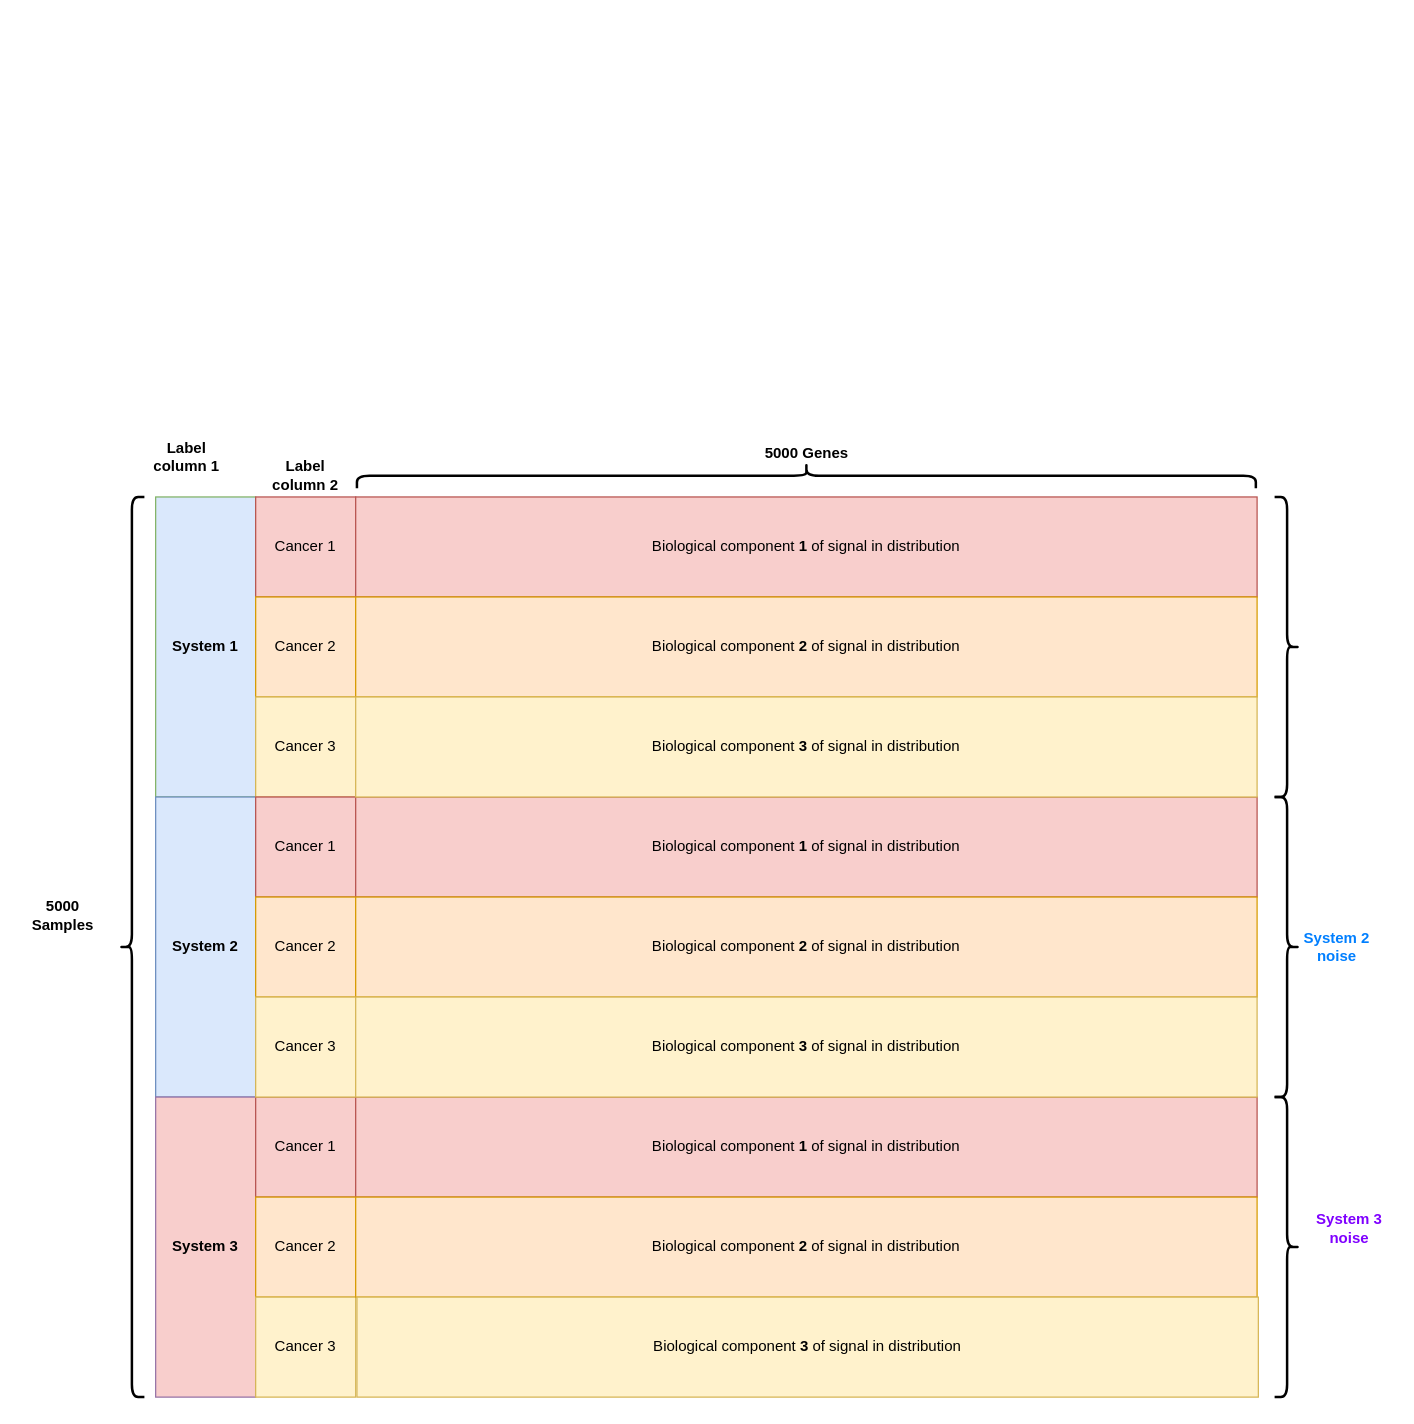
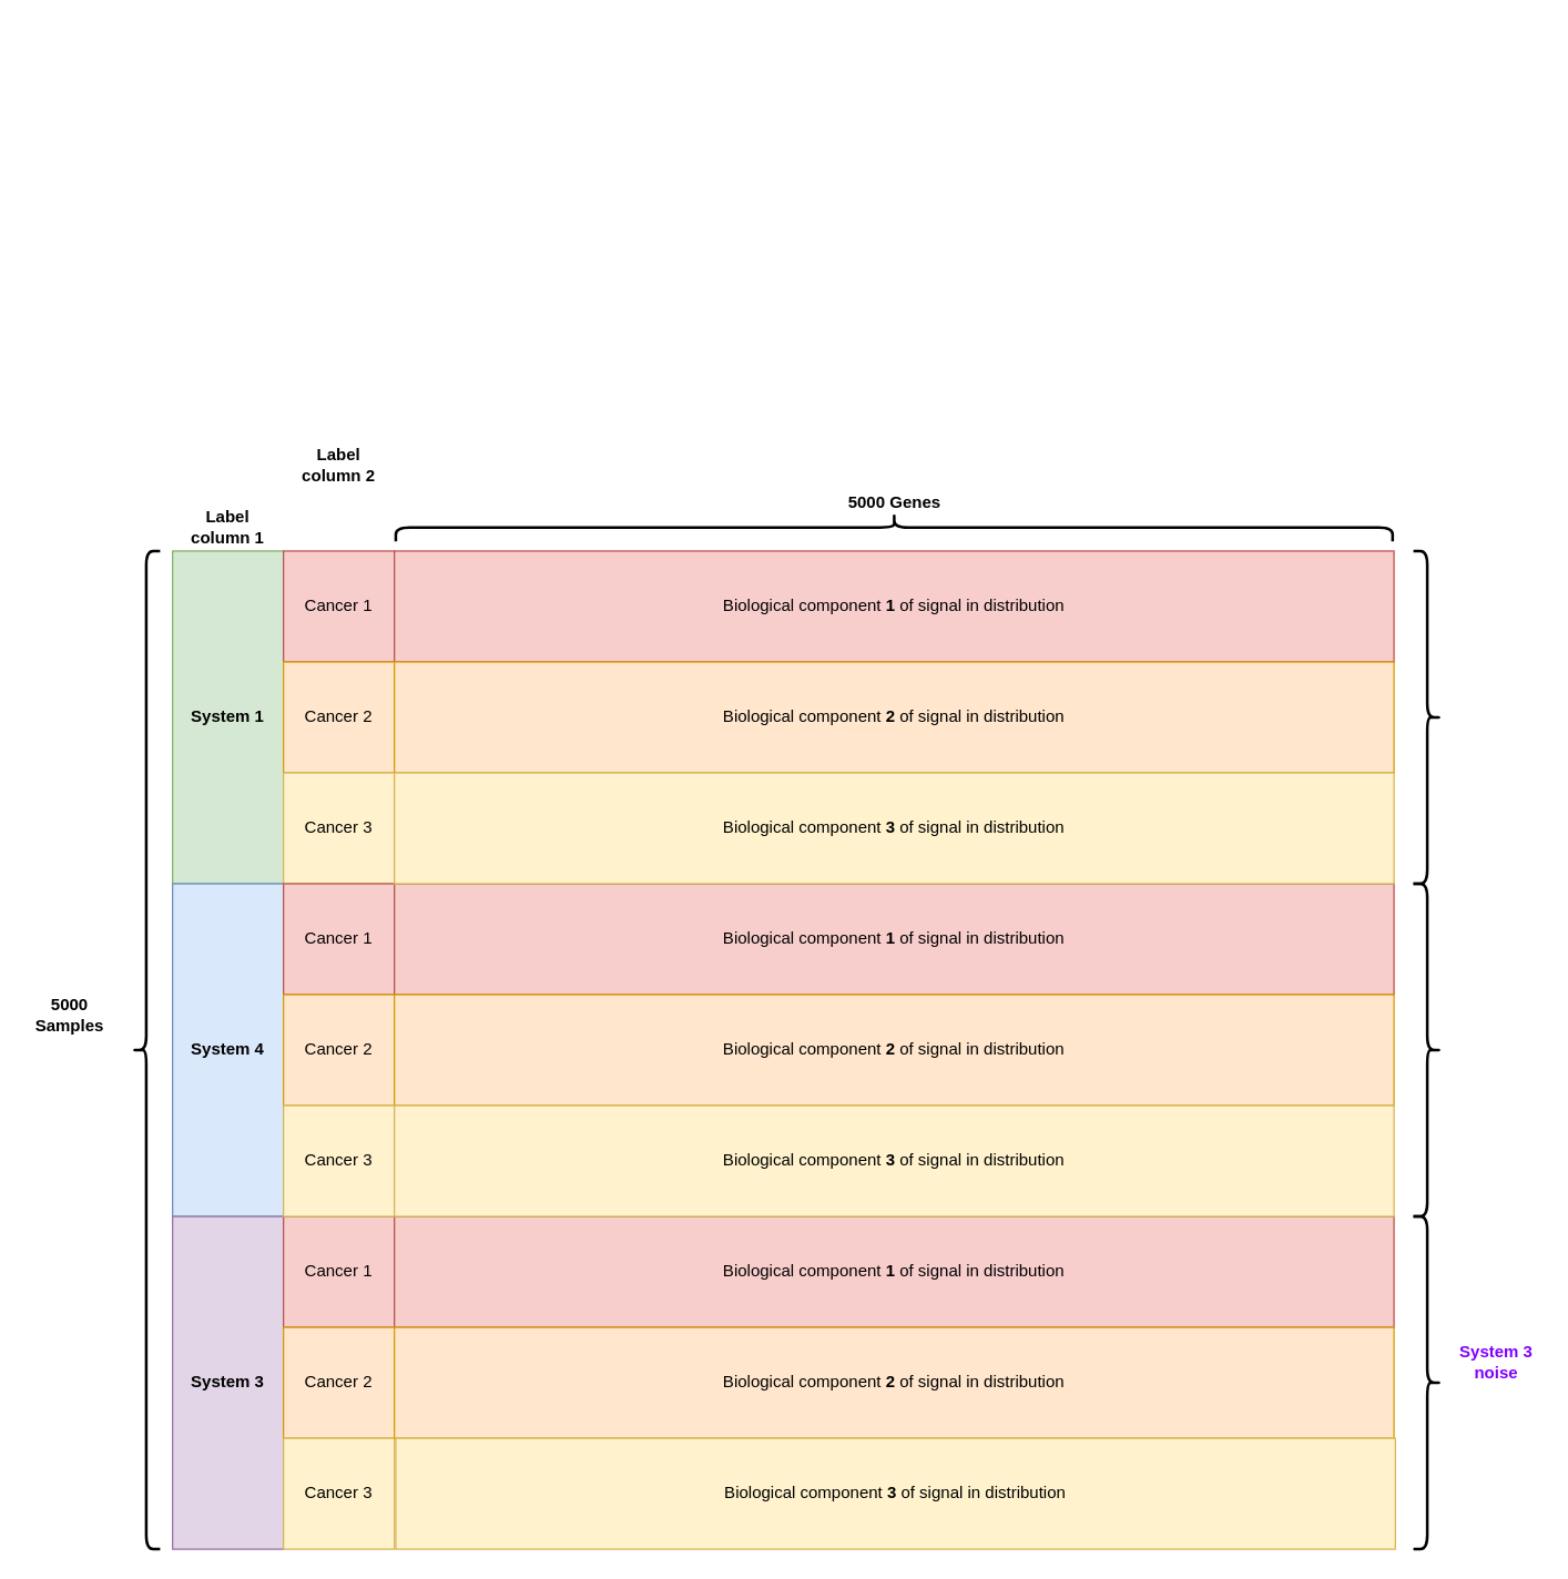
  <mxCell id="0" />
  <mxCell id="1" parent="0" />
- <mxCell id="2" value="&lt;b&gt;System 1&lt;/b&gt;" style="rounded=0;whiteSpace=wrap;html=1;fillColor=#dae8fc;strokeColor=#82b366;" parent="1" vertex="1"><mxGeometry x="124" y="397" width="80" height="240" as="geometry" /></mxCell>
- <mxCell id="3" value="&lt;b&gt;System 2&lt;/b&gt;" style="rounded=0;whiteSpace=wrap;html=1;fillColor=#dae8fc;strokeColor=#6c8ebf;" parent="1" vertex="1"><mxGeometry x="124" y="637" width="80" height="240" as="geometry" /></mxCell>
- <mxCell id="4" value="&lt;b&gt;System 3&lt;/b&gt;" style="rounded=0;whiteSpace=wrap;html=1;fillColor=#f8cecc;strokeColor=#9673a6;" parent="1" vertex="1"><mxGeometry x="124" y="877" width="80" height="240" as="geometry" /></mxCell>
+ <mxCell id="2" value="&lt;b&gt;System 1&lt;/b&gt;" style="rounded=0;whiteSpace=wrap;html=1;fillColor=#d5e8d4;strokeColor=#82b366;" parent="1" vertex="1"><mxGeometry x="124" y="397" width="80" height="240" as="geometry" /></mxCell>
+ <mxCell id="3" value="&lt;b&gt;System 4&lt;/b&gt;" style="rounded=0;whiteSpace=wrap;html=1;fillColor=#dae8fc;strokeColor=#6c8ebf;" parent="1" vertex="1"><mxGeometry x="124" y="637" width="80" height="240" as="geometry" /></mxCell>
+ <mxCell id="4" value="&lt;b&gt;System 3&lt;/b&gt;" style="rounded=0;whiteSpace=wrap;html=1;fillColor=#e1d5e7;strokeColor=#9673a6;" parent="1" vertex="1"><mxGeometry x="124" y="877" width="80" height="240" as="geometry" /></mxCell>
  <mxCell id="5" value="Cancer 1" style="rounded=0;whiteSpace=wrap;html=1;fillColor=#f8cecc;strokeColor=#b85450;" parent="1" vertex="1"><mxGeometry x="204" y="397" width="80" height="80" as="geometry" /></mxCell>
  <mxCell id="6" value="Cancer 2" style="rounded=0;whiteSpace=wrap;html=1;fillColor=#ffe6cc;strokeColor=#d79b00;" parent="1" vertex="1"><mxGeometry x="204" y="477" width="80" height="80" as="geometry" /></mxCell>
  <mxCell id="7" value="Cancer 3" style="rounded=0;whiteSpace=wrap;html=1;fillColor=#fff2cc;strokeColor=#d6b656;" parent="1" vertex="1"><mxGeometry x="204" y="557" width="80" height="80" as="geometry" /></mxCell>
  <mxCell id="8" value="Cancer 1" style="rounded=0;whiteSpace=wrap;html=1;fillColor=#f8cecc;strokeColor=#b85450;" parent="1" vertex="1"><mxGeometry x="204" y="877" width="80" height="80" as="geometry" /></mxCell>
  <mxCell id="9" value="Cancer 2" style="rounded=0;whiteSpace=wrap;html=1;fillColor=#ffe6cc;strokeColor=#d79b00;" parent="1" vertex="1"><mxGeometry x="204" y="957" width="80" height="80" as="geometry" /></mxCell>
  <mxCell id="10" value="Cancer 3" style="rounded=0;whiteSpace=wrap;html=1;fillColor=#fff2cc;strokeColor=#d6b656;" parent="1" vertex="1"><mxGeometry x="204" y="1037" width="80" height="80" as="geometry" /></mxCell>
  <mxCell id="11" value="Cancer 1" style="rounded=0;whiteSpace=wrap;html=1;fillColor=#f8cecc;strokeColor=#b85450;" parent="1" vertex="1"><mxGeometry x="204" y="637" width="80" height="80" as="geometry" /></mxCell>
  <mxCell id="12" value="Cancer 2" style="rounded=0;whiteSpace=wrap;html=1;fillColor=#ffe6cc;strokeColor=#d79b00;" parent="1" vertex="1"><mxGeometry x="204" y="717" width="80" height="80" as="geometry" /></mxCell>
  <mxCell id="13" value="Cancer 3" style="rounded=0;whiteSpace=wrap;html=1;fillColor=#fff2cc;strokeColor=#d6b656;" parent="1" vertex="1"><mxGeometry x="204" y="797" width="80" height="80" as="geometry" /></mxCell>
  <mxCell id="14" value="Biological component &lt;b&gt;1&lt;/b&gt; of signal in distribution" style="rounded=0;whiteSpace=wrap;html=1;fillColor=#f8cecc;strokeColor=#b85450;" parent="1" vertex="1"><mxGeometry x="284" y="397" width="721" height="80" as="geometry" /></mxCell>
  <mxCell id="15" value="" style="shape=curlyBracket;whiteSpace=wrap;html=1;rounded=1;labelPosition=left;verticalLabelPosition=middle;align=right;verticalAlign=middle;rotation=0;strokeWidth=2;" parent="1" vertex="1"><mxGeometry x="95" y="397" width="20" height="720" as="geometry" /></mxCell>
  <mxCell id="16" value="&lt;b&gt;5000 Genes&lt;/b&gt;" style="text;html=1;strokeColor=none;fillColor=none;align=center;verticalAlign=middle;whiteSpace=wrap;rounded=0;" parent="1" vertex="1"><mxGeometry x="584.5" y="347" width="120" height="30" as="geometry" /></mxCell>
  <mxCell id="17" value="" style="shape=curlyBracket;whiteSpace=wrap;html=1;rounded=1;labelPosition=left;verticalLabelPosition=middle;align=right;verticalAlign=middle;rotation=90;strokeWidth=2;" parent="1" vertex="1"><mxGeometry x="634.5" y="20.5" width="20" height="719" as="geometry" /></mxCell>
  <mxCell id="18" value="&lt;b&gt;5000 Samples&lt;/b&gt;" style="text;html=1;strokeColor=none;fillColor=none;align=center;verticalAlign=middle;whiteSpace=wrap;rounded=0;" parent="1" vertex="1"><mxGeometry x="20" y="717" width="60" height="30" as="geometry" /></mxCell>
  <mxCell id="19" style="edgeStyle=orthogonalEdgeStyle;rounded=0;orthogonalLoop=1;jettySize=auto;html=1;exitX=0.5;exitY=1;exitDx=0;exitDy=0;" parent="1" source="14" target="14" edge="1"><mxGeometry relative="1" as="geometry" /></mxCell>
  <mxCell id="20" value="Biological component &lt;b&gt;1&lt;/b&gt; of signal in distribution" style="rounded=0;whiteSpace=wrap;html=1;fillColor=#f8cecc;strokeColor=#b85450;" parent="1" vertex="1"><mxGeometry x="284" y="877" width="721" height="80" as="geometry" /></mxCell>
  <mxCell id="21" value="Biological component &lt;b&gt;1&lt;/b&gt; of signal in distribution" style="rounded=0;whiteSpace=wrap;html=1;fillColor=#f8cecc;strokeColor=#b85450;" parent="1" vertex="1"><mxGeometry x="284" y="637" width="721" height="80" as="geometry" /></mxCell>
  <mxCell id="22" value="Biological component &lt;b&gt;2&lt;/b&gt; of signal in distribution" style="rounded=0;whiteSpace=wrap;html=1;fillColor=#ffe6cc;strokeColor=#d79b00;" parent="1" vertex="1"><mxGeometry x="284" y="477" width="721" height="80" as="geometry" /></mxCell>
  <mxCell id="23" value="Biological component &lt;b&gt;3&lt;/b&gt;&amp;nbsp;of signal in distribution" style="rounded=0;whiteSpace=wrap;html=1;fillColor=#fff2cc;strokeColor=#d6b656;" parent="1" vertex="1"><mxGeometry x="284" y="557" width="721" height="80" as="geometry" /></mxCell>
  <mxCell id="24" value="Biological component &lt;b&gt;2&lt;/b&gt; of signal in distribution" style="rounded=0;whiteSpace=wrap;html=1;fillColor=#ffe6cc;strokeColor=#d79b00;" parent="1" vertex="1"><mxGeometry x="284" y="717" width="721" height="80" as="geometry" /></mxCell>
  <mxCell id="25" value="Biological component &lt;b&gt;2&lt;/b&gt; of signal in distribution" style="rounded=0;whiteSpace=wrap;html=1;fillColor=#ffe6cc;strokeColor=#d79b00;" parent="1" vertex="1"><mxGeometry x="284" y="957" width="721" height="80" as="geometry" /></mxCell>
  <mxCell id="26" value="Biological component &lt;b&gt;3&lt;/b&gt;&amp;nbsp;of signal in distribution" style="rounded=0;whiteSpace=wrap;html=1;fillColor=#fff2cc;strokeColor=#d6b656;" parent="1" vertex="1"><mxGeometry x="285" y="1037" width="721" height="80" as="geometry" /></mxCell>
  <mxCell id="27" value="Biological component &lt;b&gt;3&lt;/b&gt;&amp;nbsp;of signal in distribution" style="rounded=0;whiteSpace=wrap;html=1;fillColor=#fff2cc;strokeColor=#d6b656;" parent="1" vertex="1"><mxGeometry x="284" y="797" width="721" height="80" as="geometry" /></mxCell>
  <mxCell id="28" value="" style="shape=curlyBracket;whiteSpace=wrap;html=1;rounded=1;flipH=1;labelPosition=right;verticalLabelPosition=middle;align=left;verticalAlign=middle;strokeWidth=2;" parent="1" vertex="1"><mxGeometry x="1019" y="397" width="20" height="240" as="geometry" /></mxCell>
  <mxCell id="29" value="" style="shape=curlyBracket;whiteSpace=wrap;html=1;rounded=1;flipH=1;labelPosition=right;verticalLabelPosition=middle;align=left;verticalAlign=middle;strokeWidth=2;" parent="1" vertex="1"><mxGeometry x="1019" y="877" width="20" height="240" as="geometry" /></mxCell>
  <mxCell id="30" value="" style="shape=curlyBracket;whiteSpace=wrap;html=1;rounded=1;flipH=1;labelPosition=right;verticalLabelPosition=middle;align=left;verticalAlign=middle;strokeWidth=2;" parent="1" vertex="1"><mxGeometry x="1019" y="637" width="20" height="240" as="geometry" /></mxCell>
  <mxCell id="31" value="&lt;b&gt;&lt;font color=&quot;#7f00ff&quot;&gt;System 3 noise&lt;/font&gt;&lt;/b&gt;" style="text;html=1;strokeColor=none;fillColor=none;align=center;verticalAlign=middle;whiteSpace=wrap;rounded=0;" parent="1" vertex="1"><mxGeometry x="1049" y="967" width="60" height="30" as="geometry" /></mxCell>
- <mxCell id="32" value="&lt;font color=&quot;#007fff&quot;&gt;&lt;b&gt;System 2 noise&lt;/b&gt;&lt;/font&gt;" style="text;html=1;strokeColor=none;fillColor=none;align=center;verticalAlign=middle;whiteSpace=wrap;rounded=0;fontColor=#009900;" parent="1" vertex="1"><mxGeometry x="1039" y="742" width="60" height="30" as="geometry" /></mxCell>
- <mxCell id="33" value="&lt;b style=&quot;border-color: var(--border-color);&quot;&gt;Label column 1&lt;/b&gt;" style="text;html=1;strokeColor=none;fillColor=none;align=center;verticalAlign=middle;whiteSpace=wrap;rounded=0;" parent="1" vertex="1"><mxGeometry x="119" y="350" width="60" height="30" as="geometry" /></mxCell>
- <mxCell id="34" value="&lt;b style=&quot;border-color: var(--border-color);&quot;&gt;Label column 2&lt;/b&gt;" style="text;html=1;strokeColor=none;fillColor=none;align=center;verticalAlign=middle;whiteSpace=wrap;rounded=0;" parent="1" vertex="1"><mxGeometry x="214" y="365" width="60" height="30" as="geometry" /></mxCell>
+ <mxCell id="33" value="&lt;b style=&quot;border-color: var(--border-color);&quot;&gt;Label column 1&lt;/b&gt;" style="text;html=1;strokeColor=none;fillColor=none;align=center;verticalAlign=middle;whiteSpace=wrap;rounded=0;" parent="1" vertex="1"><mxGeometry x="134" y="365" width="60" height="30" as="geometry" /></mxCell>
+ <mxCell id="34" value="&lt;b style=&quot;border-color: var(--border-color);&quot;&gt;Label column 2&lt;/b&gt;" style="text;html=1;strokeColor=none;fillColor=none;align=center;verticalAlign=middle;whiteSpace=wrap;rounded=0;" parent="1" vertex="1"><mxGeometry x="214" y="320" width="60" height="30" as="geometry" /></mxCell>
